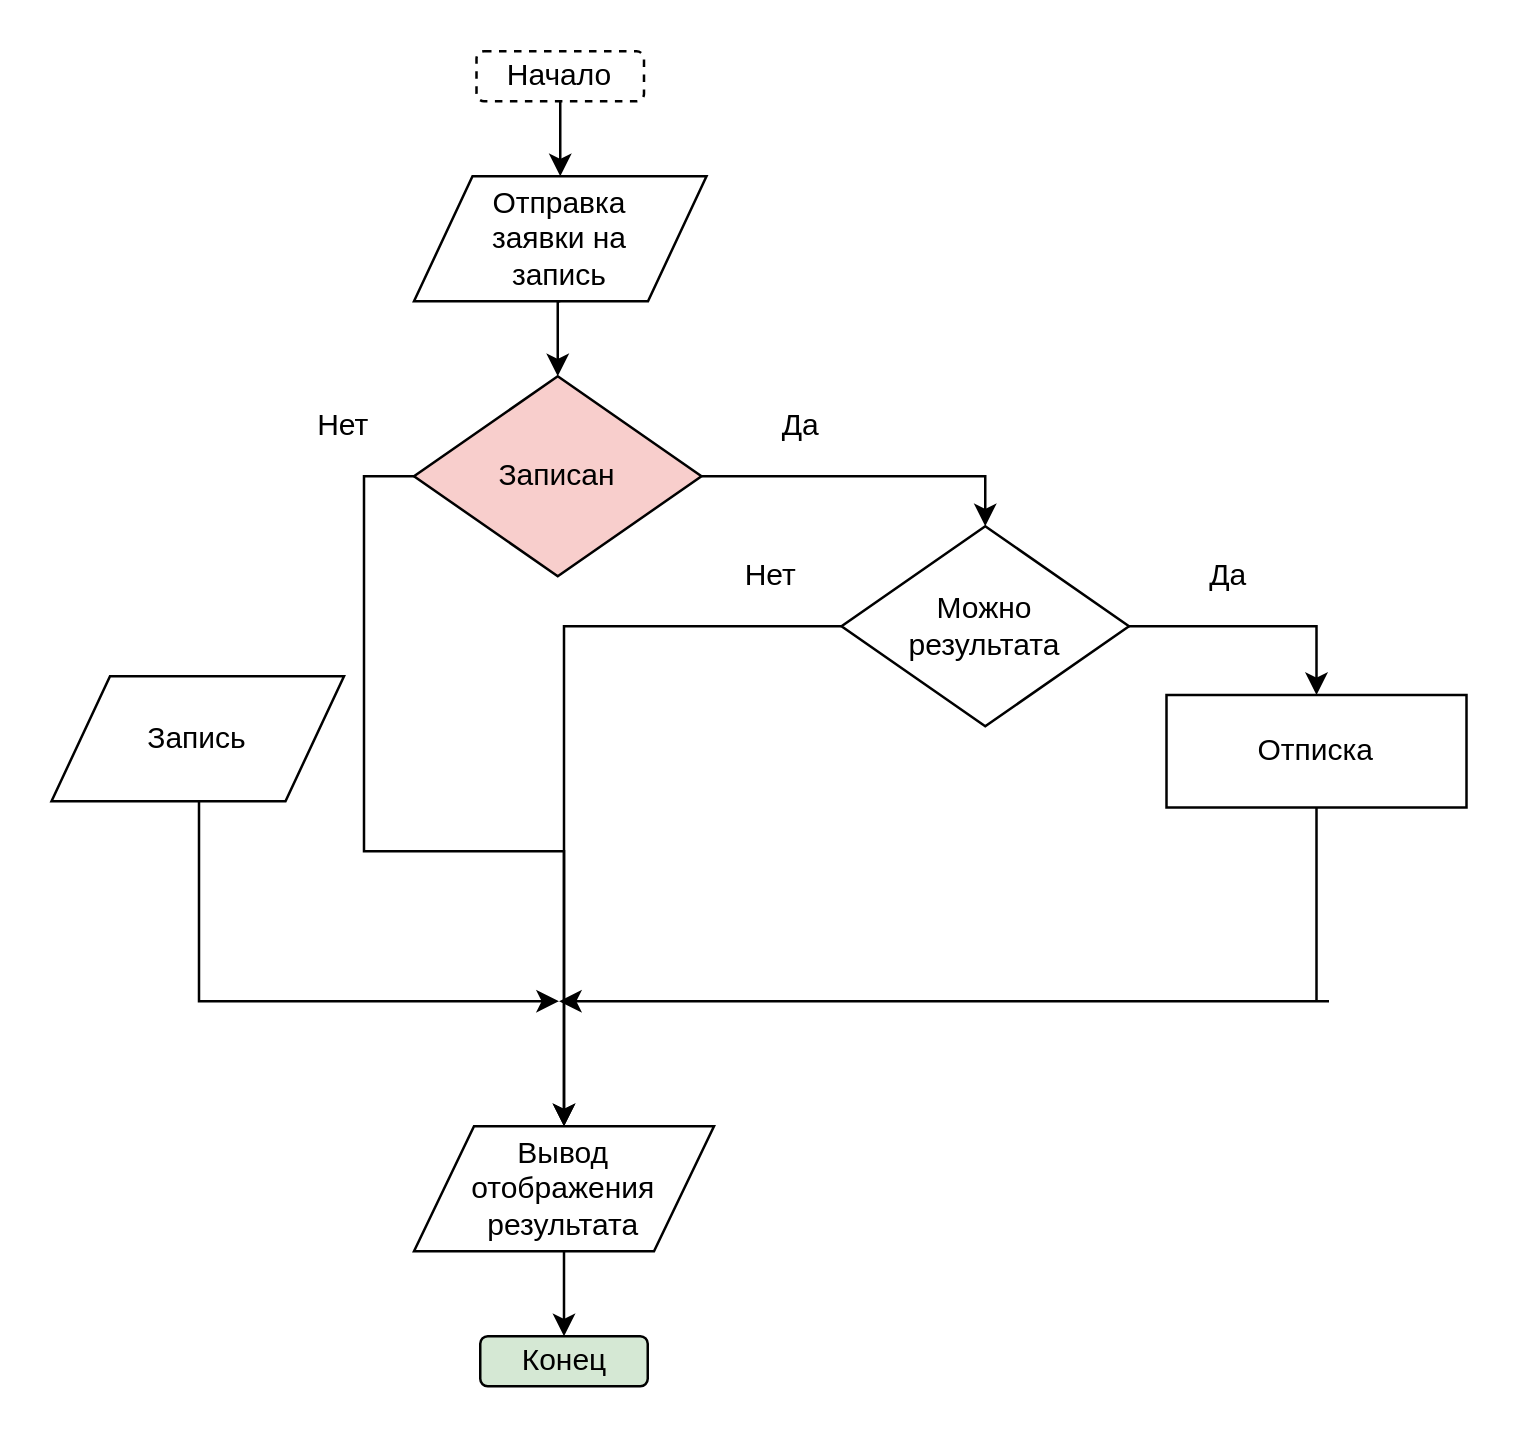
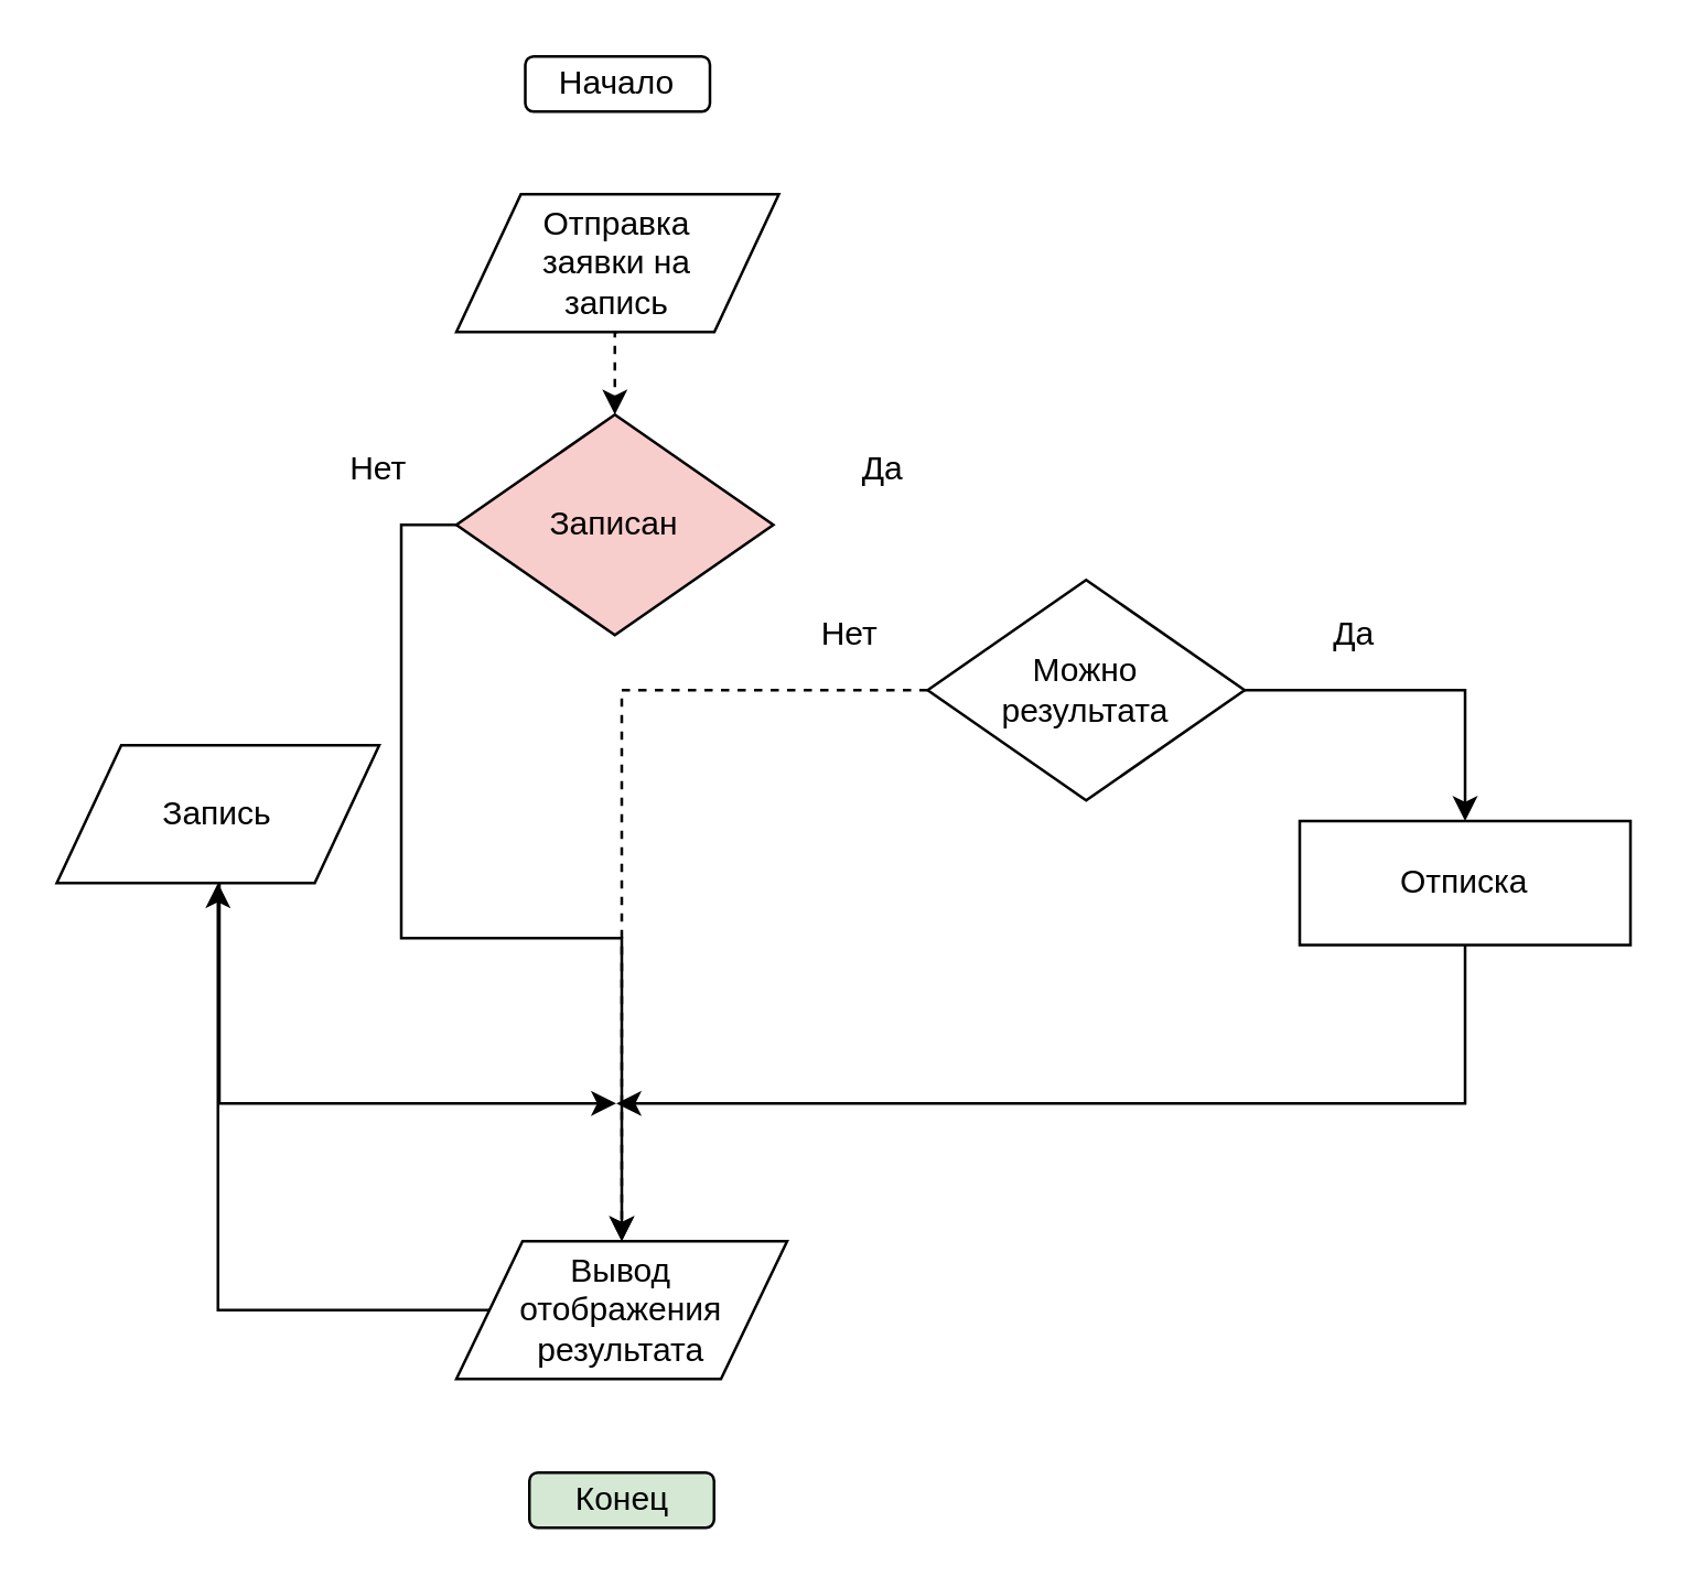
  <mxCell id="0" />
  <mxCell id="1" parent="0" />
- <mxCell id="2" value="" style="edgeStyle=orthogonalEdgeStyle;rounded=0;orthogonalLoop=1;jettySize=auto;html=1;entryX=0.5;entryY=0;entryDx=0;entryDy=0;" parent="1" source="3" target="5" edge="1"><mxGeometry relative="1" as="geometry"><mxPoint x="223.5" y="130" as="targetPoint" /></mxGeometry></mxCell>
- <mxCell id="3" value="Начало" style="rounded=1;whiteSpace=wrap;html=1;dashed=1;" parent="1" vertex="1"><mxGeometry x="190" y="20" width="67" height="20" as="geometry" /></mxCell>
- <mxCell id="4" style="edgeStyle=orthogonalEdgeStyle;rounded=0;orthogonalLoop=1;jettySize=auto;html=1;exitX=0.5;exitY=1;exitDx=0;exitDy=0;entryX=0.5;entryY=0;entryDx=0;entryDy=0;" parent="1" source="5" target="10" edge="1"><mxGeometry relative="1" as="geometry" /></mxCell>
+ <mxCell id="3" value="Начало" style="rounded=1;whiteSpace=wrap;html=1;" parent="1" vertex="1"><mxGeometry x="190" y="20" width="67" height="20" as="geometry" /></mxCell>
+ <mxCell id="4" style="edgeStyle=orthogonalEdgeStyle;rounded=0;orthogonalLoop=1;jettySize=auto;html=1;exitX=0.5;exitY=1;exitDx=0;exitDy=0;entryX=0.5;entryY=0;entryDx=0;entryDy=0;dashed=1;" parent="1" source="5" target="10" edge="1"><mxGeometry relative="1" as="geometry" /></mxCell>
  <mxCell id="5" value="&lt;div&gt;Отправка &lt;br&gt;&lt;/div&gt;&lt;div&gt;заявки на &lt;br&gt;&lt;/div&gt;&lt;div&gt;запись&lt;/div&gt;" style="shape=parallelogram;perimeter=parallelogramPerimeter;whiteSpace=wrap;html=1;" parent="1" vertex="1"><mxGeometry x="165" y="70" width="117" height="50" as="geometry" /></mxCell>
  <mxCell id="6" style="edgeStyle=orthogonalEdgeStyle;rounded=0;orthogonalLoop=1;jettySize=auto;html=1;exitX=0.5;exitY=1;exitDx=0;exitDy=0;" parent="1" edge="1"><mxGeometry relative="1" as="geometry"><mxPoint x="79" y="310" as="sourcePoint" /><mxPoint x="223" y="400" as="targetPoint" /><Array as="points"><mxPoint x="79" y="400" /><mxPoint x="223" y="400" /></Array></mxGeometry></mxCell>
  <mxCell id="7" value="Запись" style="shape=parallelogram;perimeter=parallelogramPerimeter;whiteSpace=wrap;html=1;" parent="1" vertex="1"><mxGeometry x="20" y="270" width="117" height="50" as="geometry" /></mxCell>
  <mxCell id="8" style="edgeStyle=orthogonalEdgeStyle;rounded=0;orthogonalLoop=1;jettySize=auto;html=1;exitX=0;exitY=0.5;exitDx=0;exitDy=0;" parent="1" source="10" target="14" edge="1"><mxGeometry relative="1" as="geometry" /></mxCell>
- <mxCell id="9" style="edgeStyle=orthogonalEdgeStyle;rounded=0;orthogonalLoop=1;jettySize=auto;html=1;exitX=1;exitY=0.5;exitDx=0;exitDy=0;entryX=0.5;entryY=0;entryDx=0;entryDy=0;" parent="1" source="10" target="20" edge="1"><mxGeometry relative="1" as="geometry" /></mxCell>
  <mxCell id="10" value="Записан" style="rhombus;whiteSpace=wrap;html=1;fillColor=#f8cecc;" parent="1" vertex="1"><mxGeometry x="165" y="150" width="115" height="80" as="geometry" /></mxCell>
  <mxCell id="11" style="edgeStyle=orthogonalEdgeStyle;rounded=0;orthogonalLoop=1;jettySize=auto;html=1;exitX=0.5;exitY=1;exitDx=0;exitDy=0;" parent="1" source="12" edge="1"><mxGeometry relative="1" as="geometry"><mxPoint x="550" y="380" as="sourcePoint" /><mxPoint x="223" y="400" as="targetPoint" /><Array as="points"><mxPoint x="531" y="400" /><mxPoint x="223" y="400" /></Array></mxGeometry></mxCell>
- <mxCell id="12" value="Отписка" style="rounded=0;whiteSpace=wrap;html=1;" parent="1" vertex="1"><mxGeometry x="466" y="277.5" width="120" height="45" as="geometry" /></mxCell>
- <mxCell id="13" value="" style="edgeStyle=orthogonalEdgeStyle;rounded=0;orthogonalLoop=1;jettySize=auto;html=1;entryX=0.5;entryY=0;entryDx=0;entryDy=0;" edge="1" parent="1" source="14" target="15"><mxGeometry relative="1" as="geometry"><mxPoint x="210" y="600" as="targetPoint" /></mxGeometry></mxCell>
+ <mxCell id="12" value="Отписка" style="rounded=0;whiteSpace=wrap;html=1;" parent="1" vertex="1"><mxGeometry x="471" y="297.5" width="120" height="45" as="geometry" /></mxCell>
+ <mxCell id="13" value="" style="edgeStyle=orthogonalEdgeStyle;rounded=0;orthogonalLoop=1;jettySize=auto;html=1;" edge="1" parent="1" source="14" target="7"><mxGeometry relative="1" as="geometry"><mxPoint x="210" y="600" as="targetPoint" /></mxGeometry></mxCell>
  <mxCell id="14" value="&lt;div&gt;Вывод&lt;/div&gt;&lt;div&gt;отображения&lt;/div&gt;&lt;div&gt;результата&lt;br&gt;&lt;/div&gt;" style="shape=parallelogram;perimeter=parallelogramPerimeter;whiteSpace=wrap;html=1;" parent="1" vertex="1"><mxGeometry x="165" y="450" width="120" height="50" as="geometry" /></mxCell>
  <mxCell id="15" value="Конец" style="rounded=1;whiteSpace=wrap;html=1;fillColor=#d5e8d4;" parent="1" vertex="1"><mxGeometry x="191.5" y="534" width="67" height="20" as="geometry" /></mxCell>
  <mxCell id="16" value="Нет" style="text;html=1;strokeColor=none;fillColor=none;align=center;verticalAlign=middle;whiteSpace=wrap;rounded=0;" parent="1" vertex="1"><mxGeometry x="117" y="160" width="40" height="20" as="geometry" /></mxCell>
  <mxCell id="17" value="Да" style="text;html=1;strokeColor=none;fillColor=none;align=center;verticalAlign=middle;whiteSpace=wrap;rounded=0;" parent="1" vertex="1"><mxGeometry x="300" y="160" width="40" height="20" as="geometry" /></mxCell>
  <mxCell id="18" style="edgeStyle=orthogonalEdgeStyle;rounded=0;orthogonalLoop=1;jettySize=auto;html=1;exitX=1;exitY=0.5;exitDx=0;exitDy=0;entryX=0.5;entryY=0;entryDx=0;entryDy=0;" edge="1" parent="1" source="20" target="12"><mxGeometry relative="1" as="geometry"><mxPoint x="561" y="285" as="targetPoint" /></mxGeometry></mxCell>
- <mxCell id="19" style="edgeStyle=orthogonalEdgeStyle;rounded=0;orthogonalLoop=1;jettySize=auto;html=1;exitX=0;exitY=0.5;exitDx=0;exitDy=0;entryX=0.5;entryY=0;entryDx=0;entryDy=0;" edge="1" parent="1" source="20" target="14"><mxGeometry relative="1" as="geometry" /></mxCell>
+ <mxCell id="19" style="edgeStyle=orthogonalEdgeStyle;rounded=0;orthogonalLoop=1;jettySize=auto;html=1;exitX=0;exitY=0.5;exitDx=0;exitDy=0;entryX=0.5;entryY=0;entryDx=0;entryDy=0;dashed=1;" edge="1" parent="1" source="20" target="14"><mxGeometry relative="1" as="geometry" /></mxCell>
  <mxCell id="20" value="&lt;div&gt;Можно &lt;br&gt;&lt;/div&gt;&lt;div&gt;результата&lt;/div&gt;" style="rhombus;whiteSpace=wrap;html=1;" vertex="1" parent="1"><mxGeometry x="336" y="210" width="115" height="80" as="geometry" /></mxCell>
  <mxCell id="21" value="Нет" style="text;html=1;strokeColor=none;fillColor=none;align=center;verticalAlign=middle;whiteSpace=wrap;rounded=0;" vertex="1" parent="1"><mxGeometry x="288" y="220" width="40" height="20" as="geometry" /></mxCell>
  <mxCell id="22" value="Да" style="text;html=1;strokeColor=none;fillColor=none;align=center;verticalAlign=middle;whiteSpace=wrap;rounded=0;" vertex="1" parent="1"><mxGeometry x="471" y="220" width="40" height="20" as="geometry" /></mxCell>
